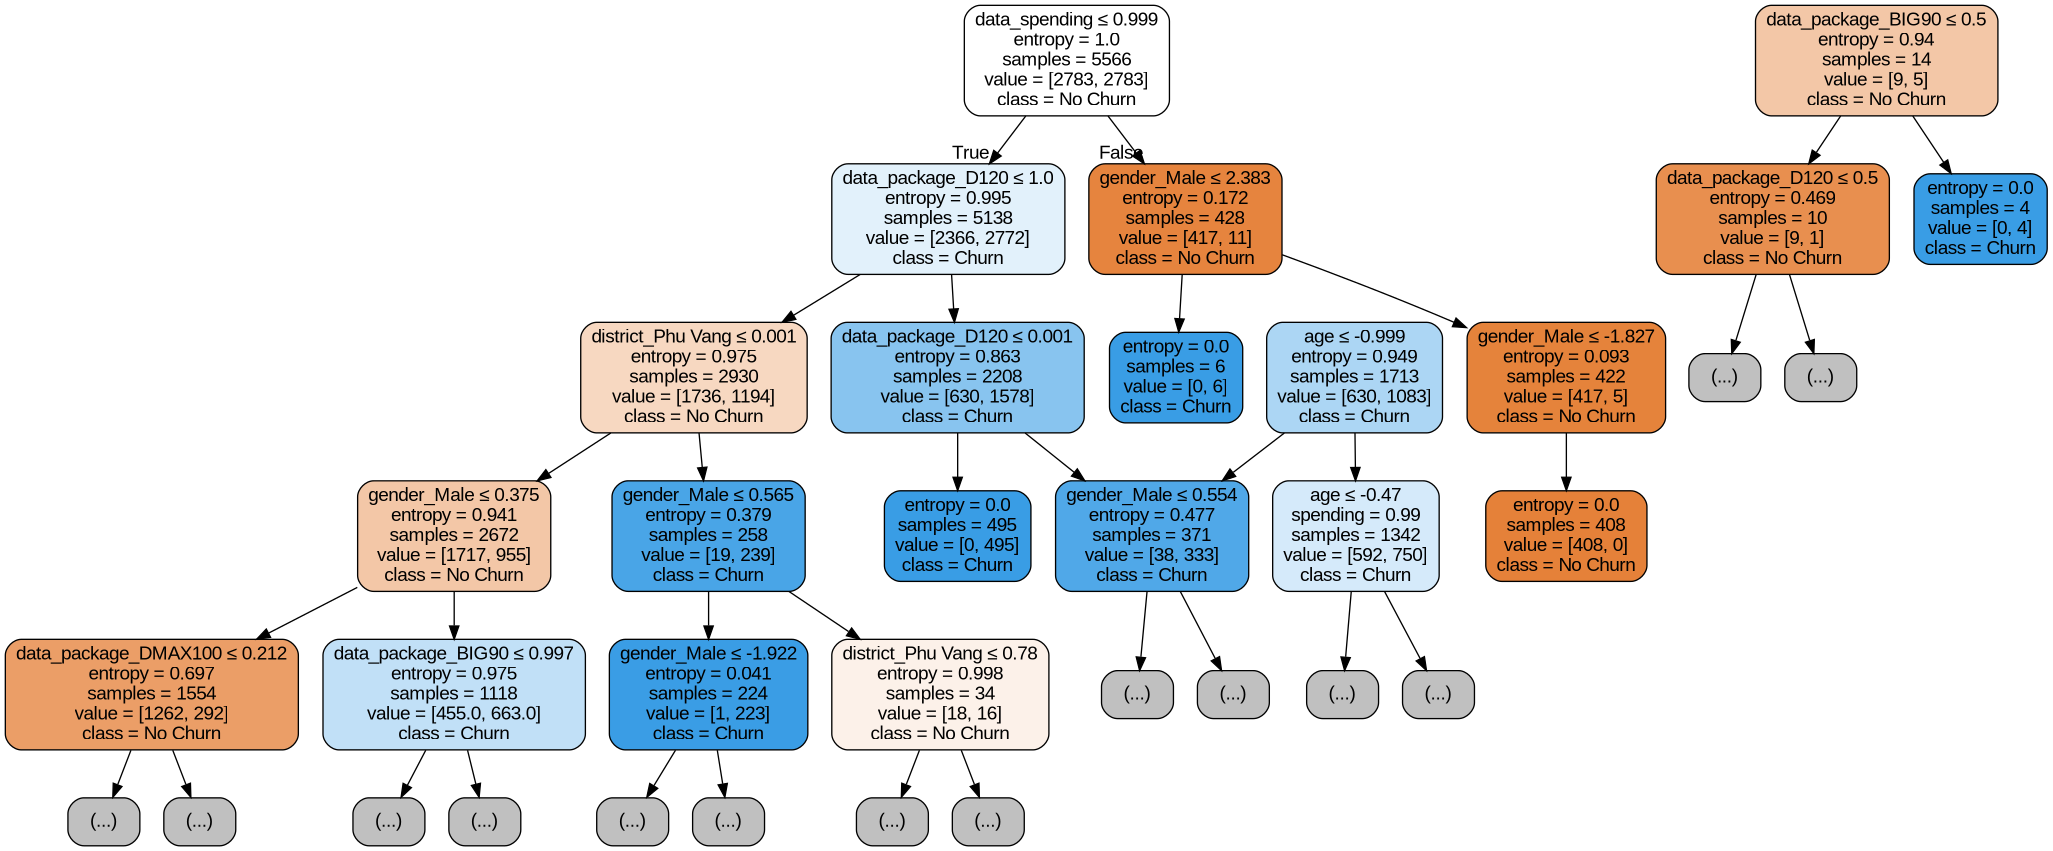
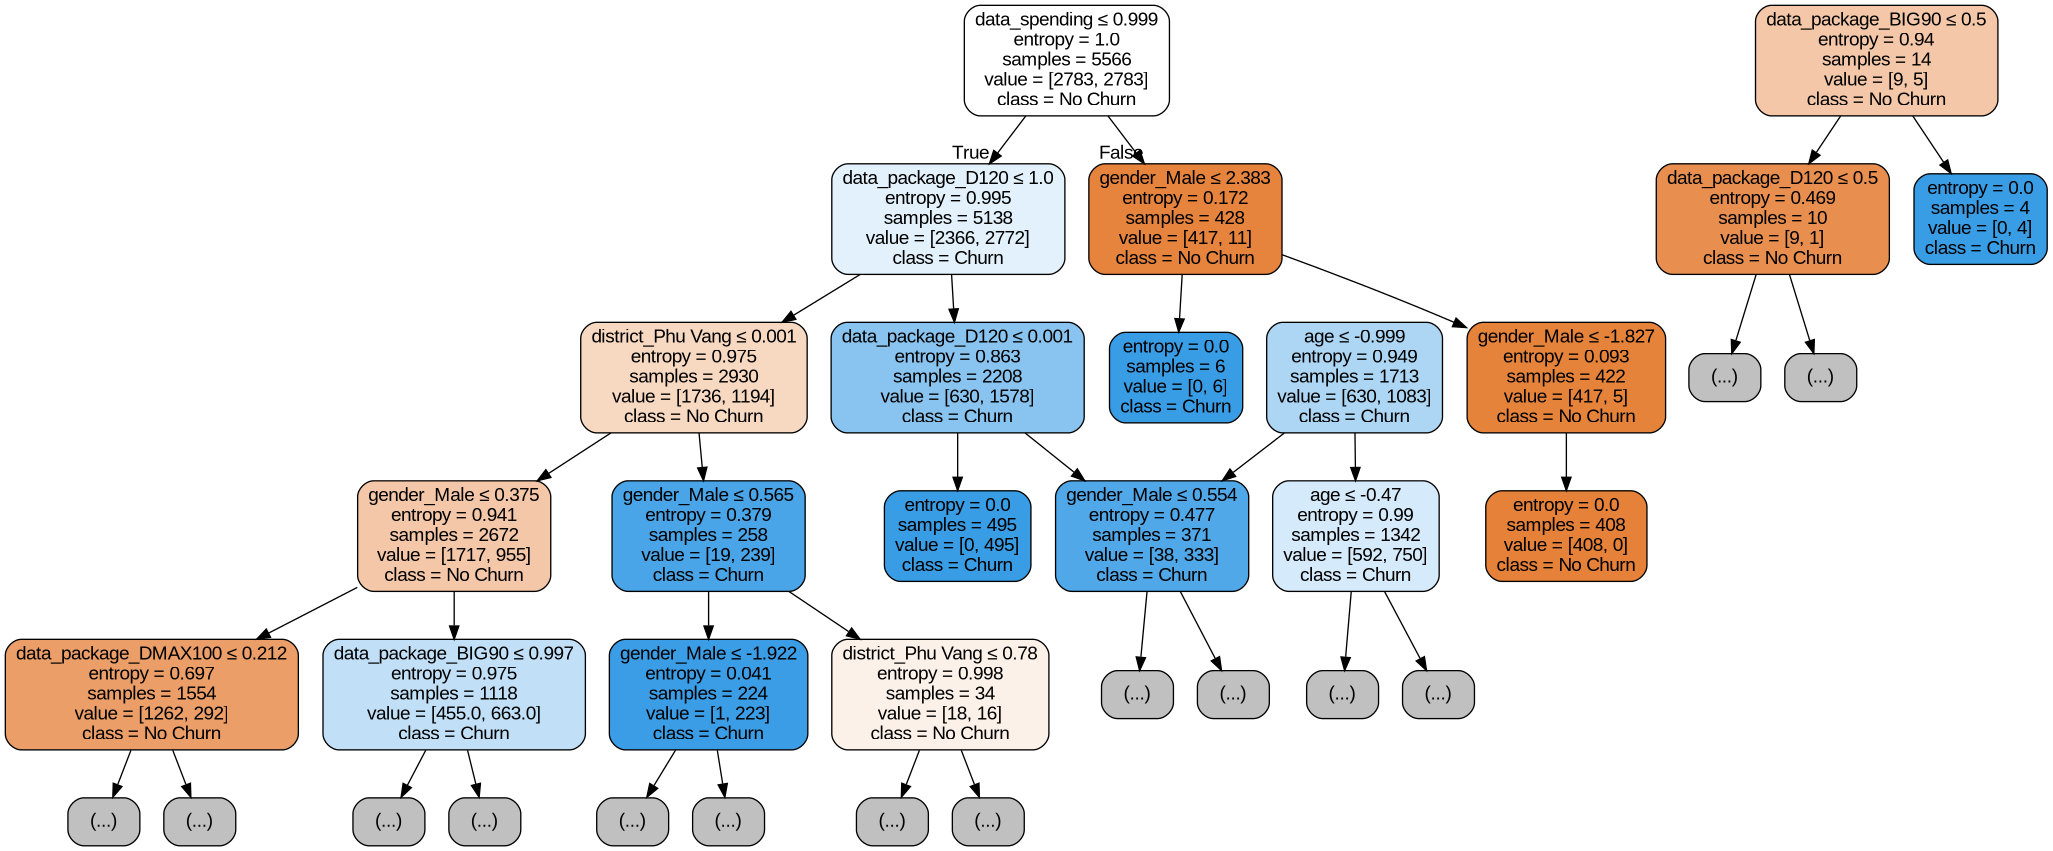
  digraph {
    fontname="Liberation Sans"
    node [color=black fillcolor="#C0C0C0" fontname="Liberation Sans" shape=box style="filled, rounded"]
    edge [fontname="Liberation Sans"]
    n1 [fillcolor="#ffffff" label=<data_spending &le; 0.999<br/>entropy = 1.0<br/>samples = 5566<br/>value = [2783, 2783]<br/>class = No Churn>]
    n2 [fillcolor="#e2f1fb" label=<data_package_D120 &le; 1.0<br/>entropy = 0.995<br/>samples = 5138<br/>value = [2366, 2772]<br/>class = Churn>]
    n3 [fillcolor="#e6843e" label=<gender_Male &le; 2.383<br/>entropy = 0.172<br/>samples = 428<br/>value = [417, 11]<br/>class = No Churn>]
    n4 [fillcolor="#88c4ef" label=<data_package_D120 &le; 0.001<br/>entropy = 0.863<br/>samples = 2208<br/>value = [630, 1578]<br/>class = Churn>]
    n5 [fillcolor="#f7d8c1" label=<district_Phu Vang &le; 0.001<br/>entropy = 0.975<br/>samples = 2930<br/>value = [1736, 1194]<br/>class = No Churn>]
    n6 [fillcolor="#e5833b" label=<gender_Male &le; -1.827<br/>entropy = 0.093<br/>samples = 422<br/>value = [417, 5]<br/>class = No Churn>]
    n7 [fillcolor="#399de5" label=<entropy = 0.0<br/>samples = 6<br/>value = [0, 6]<br/>class = Churn>]
    n8 [fillcolor="#399de5" label=<entropy = 0.0<br/>samples = 495<br/>value = [0, 495]<br/>class = Churn>]
    n9 [fillcolor="#50a8e8" label=<gender_Male &le; 0.554<br/>entropy = 0.477<br/>samples = 371<br/>value = [38, 333]<br/>class = Churn>]
    n10 [fillcolor="#f3c7a7" label=<gender_Male &le; 0.375<br/>entropy = 0.941<br/>samples = 2672<br/>value = [1717, 955]<br/>class = No Churn>]
    n11 [fillcolor="#49a5e7" label=<gender_Male &le; 0.565<br/>entropy = 0.379<br/>samples = 258<br/>value = [19, 239]<br/>class = Churn>]
    n12 [fillcolor="#acd6f4" label=<age &le; -0.999<br/>entropy = 0.949<br/>samples = 1713<br/>value = [630, 1083]<br/>class = Churn>]
-   n13 [fillcolor="#d5eafa" label=<age &le; -0.47<br/>spending = 0.99<br/>samples = 1342<br/>value = [592, 750]<br/>class = Churn>]
+   n13 [fillcolor="#d5eafa" label=<age &le; -0.47<br/>entropy = 0.99<br/>samples = 1342<br/>value = [592, 750]<br/>class = Churn>]
    n14 [label="(...)"]
    n15 [label="(...)"]
    n16 [label="(...)"]
    n17 [label="(...)"]
    n18 [fillcolor="#eb9e67" label=<data_package_DMAX100 &le; 0.212<br/>entropy = 0.697<br/>samples = 1554<br/>value = [1262, 292]<br/>class = No Churn>]
    n19 [fillcolor="#c1e0f7" label=<data_package_BIG90 &le; 0.997<br/>entropy = 0.975<br/>samples = 1118<br/>value = [455.0, 663.0]<br/>class = Churn>]
    n20 [fillcolor="#3a9de5" label=<gender_Male &le; -1.922<br/>entropy = 0.041<br/>samples = 224<br/>value = [1, 223]<br/>class = Churn>]
    n21 [fillcolor="#fcf1e9" label=<district_Phu Vang &le; 0.78<br/>entropy = 0.998<br/>samples = 34<br/>value = [18, 16]<br/>class = No Churn>]
    n22 [label="(...)"]
    n23 [label="(...)"]
    n24 [label="(...)"]
    n25 [label="(...)"]
    n26 [label="(...)"]
    n27 [label="(...)"]
    n28 [label="(...)"]
    n29 [label="(...)"]
    n30 [fillcolor="#e58139" label=<entropy = 0.0<br/>samples = 408<br/>value = [408, 0]<br/>class = No Churn>]
    n31 [fillcolor="#f3c7a7" label=<data_package_BIG90 &le; 0.5<br/>entropy = 0.94<br/>samples = 14<br/>value = [9, 5]<br/>class = No Churn>]
    n32 [fillcolor="#e88f4f" label=<data_package_D120 &le; 0.5<br/>entropy = 0.469<br/>samples = 10<br/>value = [9, 1]<br/>class = No Churn>]
    n33 [fillcolor="#399de5" label=<entropy = 0.0<br/>samples = 4<br/>value = [0, 4]<br/>class = Churn>]
    n34 [label="(...)"]
    n35 [label="(...)"]
    n1 -> n2 [headlabel=True labelangle=45 labeldistance=2.5]
    n1 -> n3 [headlabel=False labelangle=-45 labeldistance=2.5]
    n2 -> n4
    n2 -> n5
    n3 -> n6
    n3 -> n7
    n4 -> n8
    n4 -> n9
    n5 -> n10
    n5 -> n11
    n6 -> n30
    n9 -> n14
    n9 -> n15
    n10 -> n18
    n10 -> n19
    n11 -> n20
    n11 -> n21
    n12 -> n9
    n12 -> n13
    n13 -> n16
    n13 -> n17
    n18 -> n22
    n18 -> n23
    n19 -> n24
    n19 -> n25
    n20 -> n26
    n20 -> n27
    n21 -> n28
    n21 -> n29
    n31 -> n32
    n31 -> n33
    n32 -> n34
    n32 -> n35
  }
